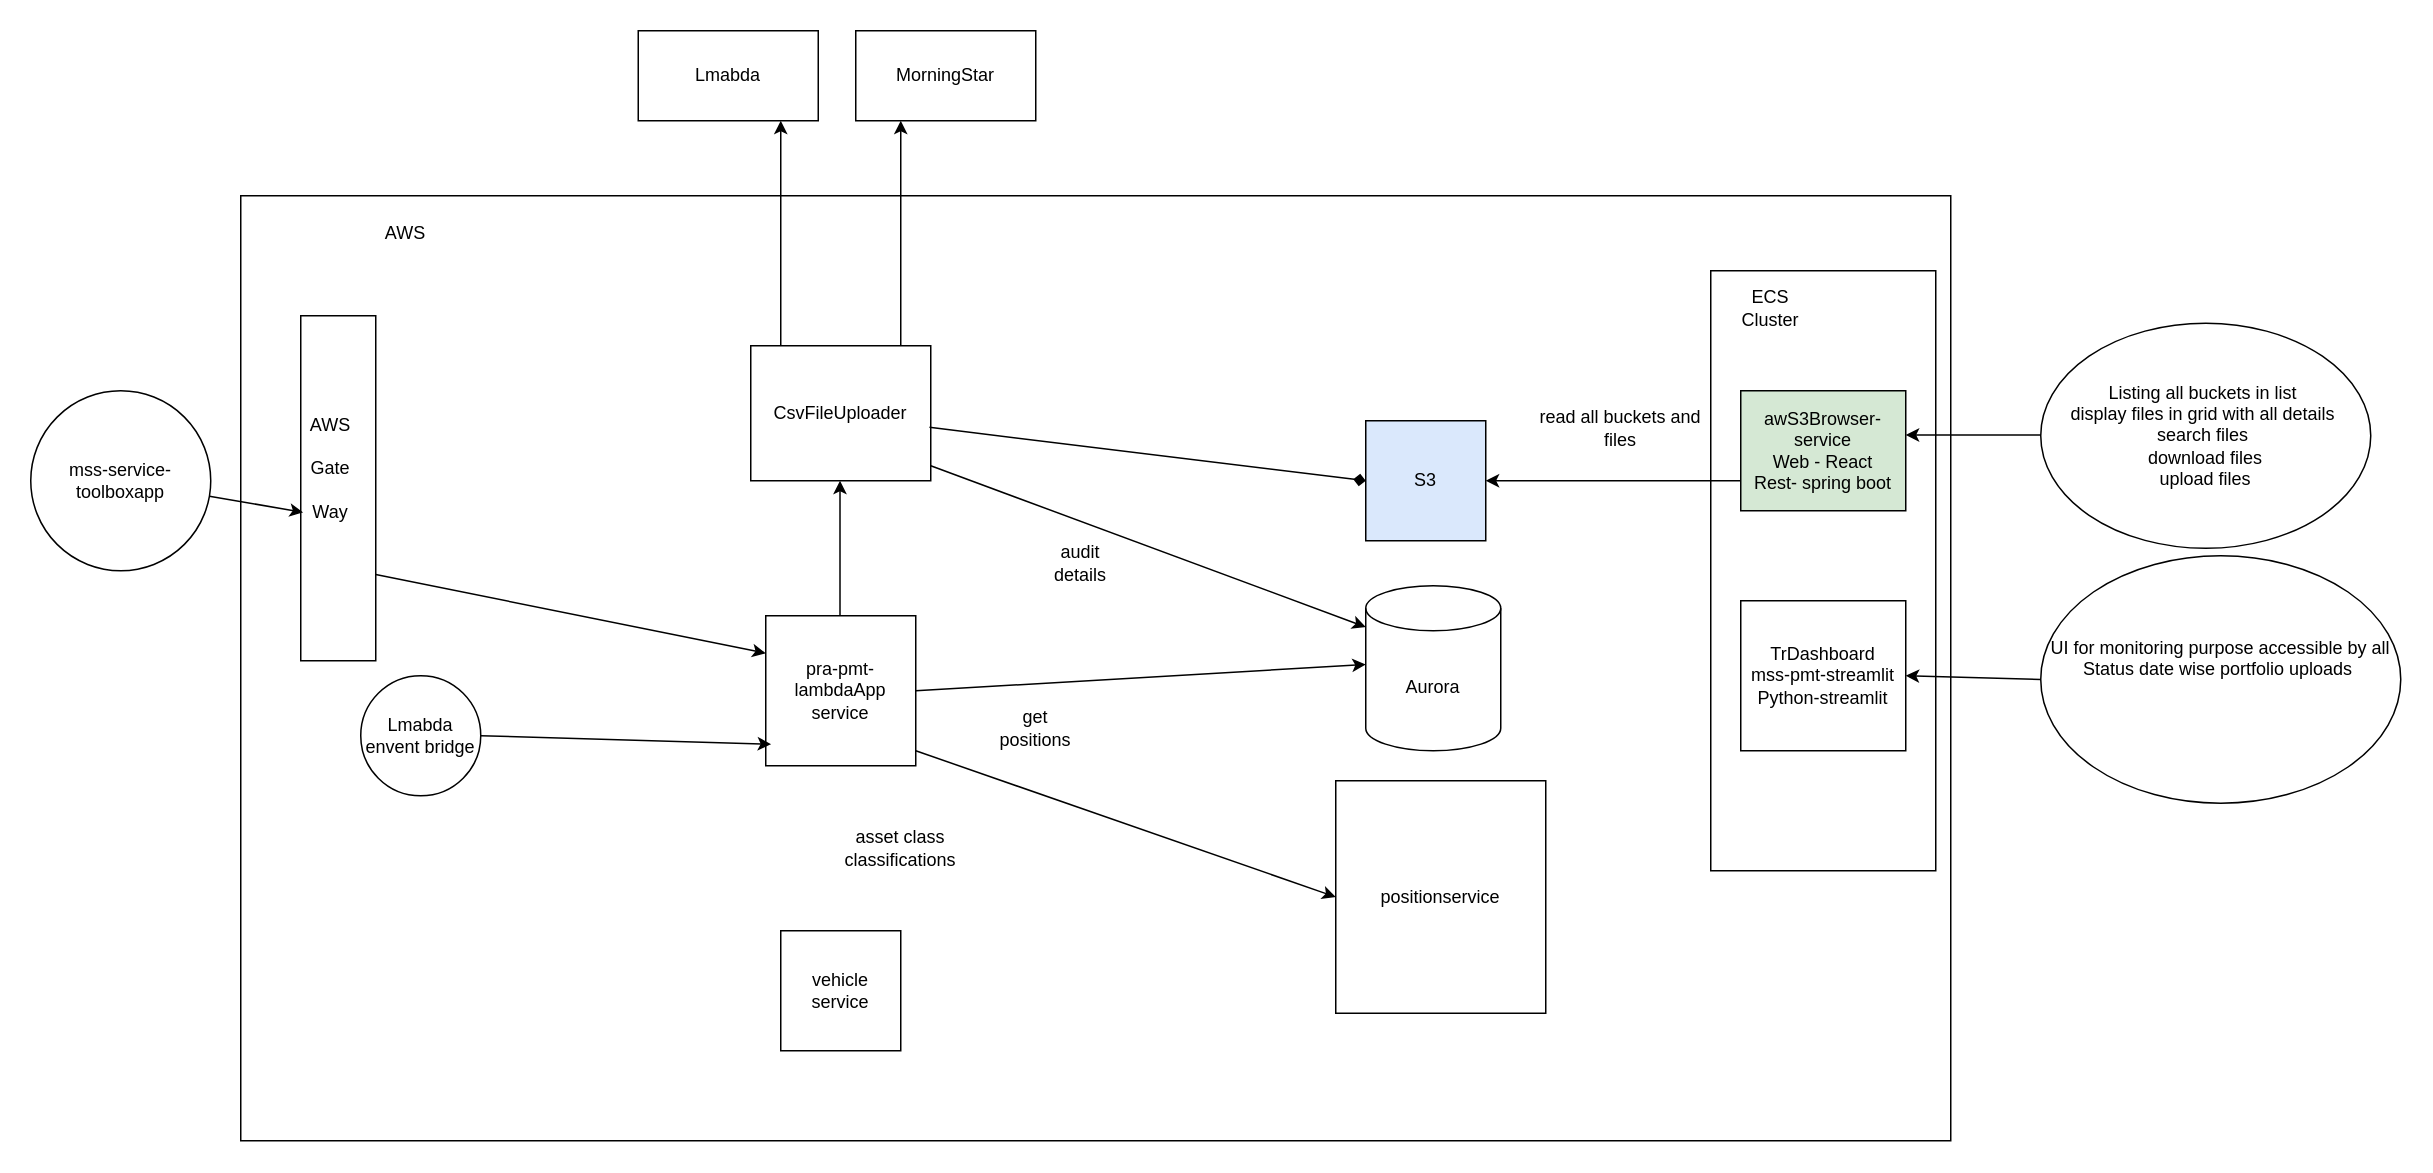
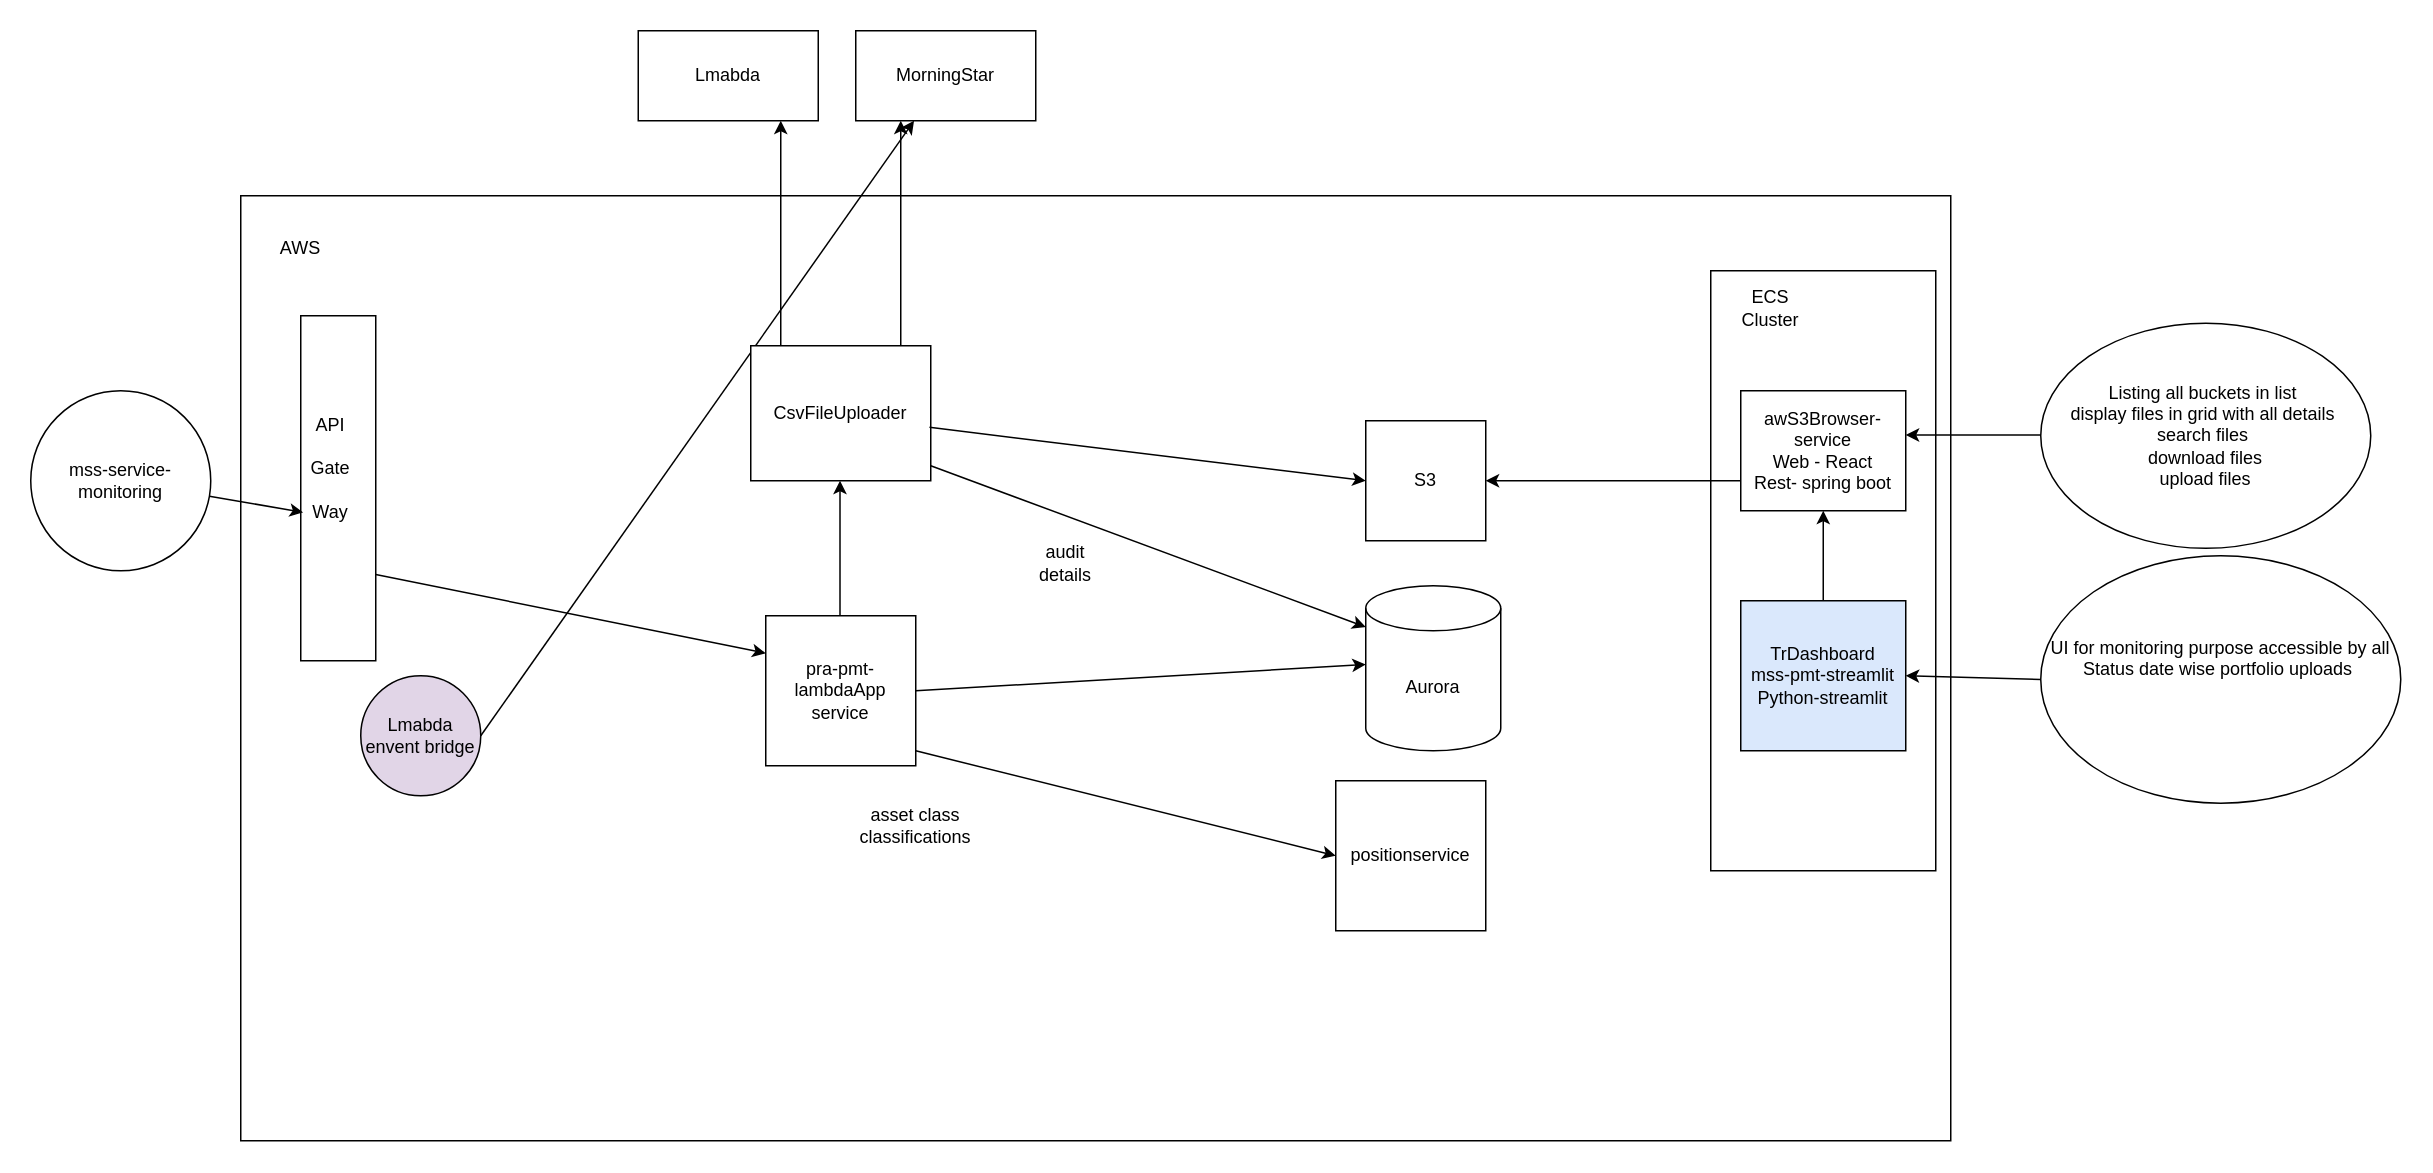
  <mxCell id="0" />
  <mxCell id="1" parent="0" />
  <mxCell id="2" value="" style="rounded=0;whiteSpace=wrap;html=1;" vertex="1" parent="1"><mxGeometry x="1150" y="210" width="120" height="60" as="geometry" /></mxCell>
  <mxCell id="3" value="" style="rounded=0;whiteSpace=wrap;html=1;" vertex="1" parent="1"><mxGeometry x="1140" y="220" width="150" height="320" as="geometry" /></mxCell>
  <mxCell id="4" value="" style="rounded=0;whiteSpace=wrap;html=1;" vertex="1" parent="1"><mxGeometry x="160" y="130" width="1140" height="630" as="geometry" /></mxCell>
  <mxCell id="5" value="pra-pmt-lambdaApp service" style="whiteSpace=wrap;html=1;aspect=fixed;" vertex="1" parent="1"><mxGeometry x="510" y="410" width="100" height="100" as="geometry" /></mxCell>
- <mxCell id="6" value="positionservice" style="whiteSpace=wrap;html=1;aspect=fixed;" vertex="1" parent="1"><mxGeometry x="890" y="520" width="140" height="155" as="geometry" /></mxCell>
+ <mxCell id="6" value="positionservice" style="whiteSpace=wrap;html=1;aspect=fixed;" vertex="1" parent="1"><mxGeometry x="890" y="520" width="100" height="100" as="geometry" /></mxCell>
  <mxCell id="7" value="" style="endArrow=classic;html=1;rounded=0;entryX=0;entryY=0.5;entryDx=0;entryDy=0;" edge="1" parent="1" target="6"><mxGeometry width="50" height="50" relative="1" as="geometry"><mxPoint x="610" y="500" as="sourcePoint" /><mxPoint x="680" y="430" as="targetPoint" /></mxGeometry></mxCell>
- <mxCell id="8" value="Lmabda envent bridge" style="ellipse;whiteSpace=wrap;html=1;aspect=fixed;" vertex="1" parent="1"><mxGeometry x="240" y="450" width="80" height="80" as="geometry" /></mxCell>
- <mxCell id="9" value="" style="endArrow=classic;html=1;rounded=0;entryX=0.036;entryY=0.856;entryDx=0;entryDy=0;exitX=1;exitY=0.5;exitDx=0;exitDy=0;entryPerimeter=0;" edge="1" parent="1" source="8" target="5"><mxGeometry width="50" height="50" relative="1" as="geometry"><mxPoint x="470" y="400" as="sourcePoint" /><mxPoint x="520" y="350" as="targetPoint" /></mxGeometry></mxCell>
- <mxCell id="10" value="vehicle service" style="whiteSpace=wrap;html=1;aspect=fixed;" vertex="1" parent="1"><mxGeometry x="520" y="620" width="80" height="80" as="geometry" /></mxCell>
+ <mxCell id="8" value="Lmabda envent bridge" style="ellipse;whiteSpace=wrap;html=1;aspect=fixed;fillColor=#e1d5e7;" vertex="1" parent="1"><mxGeometry x="240" y="450" width="80" height="80" as="geometry" /></mxCell>
+ <mxCell id="9" value="" style="endArrow=classic;html=1;rounded=0;exitX=1;exitY=0.5;exitDx=0;exitDy=0;" edge="1" parent="1" source="8" target="24"><mxGeometry width="50" height="50" relative="1" as="geometry"><mxPoint x="470" y="400" as="sourcePoint" /><mxPoint x="520" y="350" as="targetPoint" /></mxGeometry></mxCell>
  <mxCell id="11" value="" style="endArrow=classic;html=1;rounded=0;" edge="1" parent="1"><mxGeometry width="50" height="50" relative="1" as="geometry"><mxPoint x="559.5" y="410" as="sourcePoint" /><mxPoint x="559.5" y="320" as="targetPoint" /></mxGeometry></mxCell>
- <mxCell id="12" value="get positions" style="text;html=1;align=center;verticalAlign=middle;whiteSpace=wrap;rounded=0;" vertex="1" parent="1"><mxGeometry x="660" y="470" width="60" height="30" as="geometry" /></mxCell>
- <mxCell id="13" value="asset class classifications" style="text;html=1;align=center;verticalAlign=middle;whiteSpace=wrap;rounded=0;" vertex="1" parent="1"><mxGeometry x="570" y="550" width="60" height="30" as="geometry" /></mxCell>
+ <mxCell id="13" value="asset class classifications" style="text;html=1;align=center;verticalAlign=middle;whiteSpace=wrap;rounded=0;" vertex="1" parent="1"><mxGeometry x="580" y="535" width="60" height="30" as="geometry" /></mxCell>
  <mxCell id="14" value="Aurora" style="shape=cylinder3;whiteSpace=wrap;html=1;boundedLbl=1;backgroundOutline=1;size=15;" vertex="1" parent="1"><mxGeometry x="910" y="390" width="90" height="110" as="geometry" /></mxCell>
- <mxCell id="15" value="S3" style="whiteSpace=wrap;html=1;aspect=fixed;fillColor=#dae8fc;" vertex="1" parent="1"><mxGeometry x="910" y="280" width="80" height="80" as="geometry" /></mxCell>
+ <mxCell id="15" value="S3" style="whiteSpace=wrap;html=1;aspect=fixed;" vertex="1" parent="1"><mxGeometry x="910" y="280" width="80" height="80" as="geometry" /></mxCell>
  <mxCell id="16" value="" style="endArrow=classic;html=1;rounded=0;entryX=0;entryY=0;entryDx=0;entryDy=52.5;entryPerimeter=0;" edge="1" parent="1" target="14"><mxGeometry width="50" height="50" relative="1" as="geometry"><mxPoint x="610" y="460" as="sourcePoint" /><mxPoint x="660" y="410" as="targetPoint" /></mxGeometry></mxCell>
  <mxCell id="17" value="CsvFileUploader" style="rounded=0;whiteSpace=wrap;html=1;" vertex="1" parent="1"><mxGeometry x="500" y="230" width="120" height="90" as="geometry" /></mxCell>
  <mxCell id="18" value="" style="rounded=0;whiteSpace=wrap;html=1;" vertex="1" parent="1"><mxGeometry y="210" width="50" height="230" as="geometry" x="200" /></mxCell>
  <mxCell id="19" value="" style="endArrow=classic;html=1;rounded=0;entryX=0;entryY=0.25;entryDx=0;entryDy=0;exitX=1;exitY=0.75;exitDx=0;exitDy=0;" edge="1" parent="1" source="18" target="5"><mxGeometry width="50" height="50" relative="1" as="geometry"><mxPoint x="110" y="380" as="sourcePoint" /><mxPoint x="160" y="330" as="targetPoint" /></mxGeometry></mxCell>
  <mxCell id="20" value="" style="endArrow=classic;html=1;rounded=0;entryX=0.032;entryY=0.57;entryDx=0;entryDy=0;entryPerimeter=0;" edge="1" parent="1" source="41" target="18"><mxGeometry width="50" height="50" relative="1" as="geometry"><mxPoint x="-20" y="340" as="sourcePoint" /><mxPoint x="30" y="290" as="targetPoint" /></mxGeometry></mxCell>
- <mxCell id="21" value="&lt;div&gt;&lt;br&gt;&lt;/div&gt;&lt;div&gt;&lt;br&gt;&lt;/div&gt;&lt;div&gt;&lt;br&gt;&lt;/div&gt;AWS&lt;div&gt;&lt;br&gt;&lt;/div&gt;&lt;div&gt;Gate&lt;/div&gt;&lt;div&gt;&lt;br&gt;&lt;/div&gt;&lt;div&gt;Way&lt;/div&gt;" style="text;html=1;align=center;verticalAlign=middle;whiteSpace=wrap;rounded=0;" vertex="1" parent="1"><mxGeometry x="190" y="250" width="60" height="80" as="geometry" /></mxCell>
- <mxCell id="22" value="AWS" style="text;html=1;align=center;verticalAlign=middle;whiteSpace=wrap;rounded=0;" vertex="1" parent="1"><mxGeometry x="240" y="140" width="60" height="30" as="geometry" /></mxCell>
- <mxCell id="23" value="" style="endArrow=diamond;html=1;rounded=0;entryX=0;entryY=0.5;entryDx=0;entryDy=0;exitX=0.993;exitY=0.604;exitDx=0;exitDy=0;exitPerimeter=0;" edge="1" parent="1" source="17" target="15"><mxGeometry width="50" height="50" relative="1" as="geometry"><mxPoint x="620" y="270" as="sourcePoint" /><mxPoint x="670" y="220" as="targetPoint" /></mxGeometry></mxCell>
+ <mxCell id="21" value="&lt;div&gt;&lt;br&gt;&lt;/div&gt;&lt;div&gt;&lt;br&gt;&lt;/div&gt;&lt;div&gt;&lt;br&gt;&lt;/div&gt;API&lt;div&gt;&lt;br&gt;&lt;/div&gt;&lt;div&gt;Gate&lt;/div&gt;&lt;div&gt;&lt;br&gt;&lt;/div&gt;&lt;div&gt;Way&lt;/div&gt;" style="text;html=1;align=center;verticalAlign=middle;whiteSpace=wrap;rounded=0;" vertex="1" parent="1"><mxGeometry x="190" y="250" width="60" height="80" as="geometry" /></mxCell>
+ <mxCell id="22" value="AWS" style="text;html=1;align=center;verticalAlign=middle;whiteSpace=wrap;rounded=0;" vertex="1" parent="1"><mxGeometry x="170" y="150" width="60" height="30" as="geometry" /></mxCell>
+ <mxCell id="23" value="" style="endArrow=classic;html=1;rounded=0;entryX=0;entryY=0.5;entryDx=0;entryDy=0;exitX=0.993;exitY=0.604;exitDx=0;exitDy=0;exitPerimeter=0;" edge="1" parent="1" source="17" target="15"><mxGeometry width="50" height="50" relative="1" as="geometry"><mxPoint x="620" y="270" as="sourcePoint" /><mxPoint x="670" y="220" as="targetPoint" /></mxGeometry></mxCell>
  <mxCell id="24" value="MorningStar" style="rounded=0;whiteSpace=wrap;html=1;" vertex="1" parent="1"><mxGeometry x="570" y="20" width="120" height="60" as="geometry" /></mxCell>
  <mxCell id="25" value="Lmabda" style="rounded=0;whiteSpace=wrap;html=1;" vertex="1" parent="1"><mxGeometry x="425" y="20" width="120" height="60" as="geometry" /></mxCell>
  <mxCell id="26" value="" style="endArrow=classic;html=1;rounded=0;" edge="1" parent="1"><mxGeometry width="50" height="50" relative="1" as="geometry"><mxPoint x="520" y="230" as="sourcePoint" /><mxPoint x="520" y="80" as="targetPoint" /></mxGeometry></mxCell>
  <mxCell id="27" value="" style="endArrow=classic;html=1;rounded=0;" edge="1" parent="1"><mxGeometry width="50" height="50" relative="1" as="geometry"><mxPoint x="600" y="230" as="sourcePoint" /><mxPoint x="600" y="80" as="targetPoint" /></mxGeometry></mxCell>
  <mxCell id="28" value="" style="endArrow=classic;html=1;rounded=0;entryX=0;entryY=0;entryDx=0;entryDy=27.5;entryPerimeter=0;" edge="1" parent="1" target="14"><mxGeometry width="50" height="50" relative="1" as="geometry"><mxPoint x="620" y="310" as="sourcePoint" /><mxPoint x="670" y="260" as="targetPoint" /></mxGeometry></mxCell>
- <mxCell id="29" value="audit details" style="text;html=1;align=center;verticalAlign=middle;whiteSpace=wrap;rounded=0;" vertex="1" parent="1"><mxGeometry x="690" y="360" width="60" height="30" as="geometry" /></mxCell>
+ <mxCell id="29" value="audit details" style="text;html=1;align=center;verticalAlign=middle;whiteSpace=wrap;rounded=0;" vertex="1" parent="1"><mxGeometry x="680" y="360" width="60" height="30" as="geometry" /></mxCell>
  <mxCell id="30" value="" style="rounded=0;whiteSpace=wrap;html=1;" vertex="1" parent="1"><mxGeometry x="1140" y="180" width="150" height="400" as="geometry" /></mxCell>
- <mxCell id="31" value="awS3Browser-service&lt;div&gt;Web - React&lt;/div&gt;&lt;div&gt;Rest- spring boot&lt;/div&gt;" style="rounded=0;whiteSpace=wrap;html=1;fillColor=#d5e8d4;" vertex="1" parent="1"><mxGeometry x="1160" y="260" width="110" height="80" as="geometry" /></mxCell>
+ <mxCell id="31" value="awS3Browser-service&lt;div&gt;Web - React&lt;/div&gt;&lt;div&gt;Rest- spring boot&lt;/div&gt;" style="rounded=0;whiteSpace=wrap;html=1;" vertex="1" parent="1"><mxGeometry x="1160" y="260" width="110" height="80" as="geometry" /></mxCell>
  <mxCell id="32" value="" style="endArrow=classic;html=1;rounded=0;exitX=0;exitY=0.75;exitDx=0;exitDy=0;" edge="1" parent="1" source="31"><mxGeometry width="50" height="50" relative="1" as="geometry"><mxPoint x="940" y="370" as="sourcePoint" /><mxPoint x="990" y="320" as="targetPoint" /></mxGeometry></mxCell>
- <mxCell id="33" value="read all buckets and files" style="text;html=1;align=center;verticalAlign=middle;whiteSpace=wrap;rounded=0;" vertex="1" parent="1"><mxGeometry x="1020" y="260" width="120" height="50" as="geometry" /></mxCell>
- <mxCell id="34" value="TrDashboard&lt;div&gt;mss-pmt-streamlit&lt;/div&gt;&lt;div&gt;Python-streamlit&lt;/div&gt;" style="rounded=0;whiteSpace=wrap;html=1;" vertex="1" parent="1"><mxGeometry x="1160" y="400" width="110" height="100" as="geometry" /></mxCell>
+ <mxCell id="34" value="TrDashboard&lt;div&gt;mss-pmt-streamlit&lt;/div&gt;&lt;div&gt;Python-streamlit&lt;/div&gt;" style="rounded=0;whiteSpace=wrap;html=1;fillColor=#dae8fc;" vertex="1" parent="1"><mxGeometry x="1160" y="400" width="110" height="100" as="geometry" /></mxCell>
  <mxCell id="35" value="ECS Cluster" style="text;html=1;align=center;verticalAlign=middle;whiteSpace=wrap;rounded=0;" vertex="1" parent="1"><mxGeometry x="1150" y="190" width="60" height="30" as="geometry" /></mxCell>
+ <mxCell id="36" value="" style="endArrow=classic;html=1;rounded=0;exitX=0.5;exitY=0;exitDx=0;exitDy=0;entryX=0.5;entryY=1;entryDx=0;entryDy=0;" edge="1" parent="1" source="34" target="31"><mxGeometry width="50" height="50" relative="1" as="geometry"><mxPoint x="1170" y="390" as="sourcePoint" /><mxPoint x="1220" y="340" as="targetPoint" /></mxGeometry></mxCell>
  <mxCell id="37" value="UI for monitoring purpose accessible by all&lt;div&gt;Status date wise portfolio uploads&amp;nbsp;&lt;/div&gt;&lt;div&gt;&lt;br&gt;&lt;/div&gt;&lt;div&gt;&lt;br&gt;&lt;/div&gt;" style="ellipse;whiteSpace=wrap;html=1;" vertex="1" parent="1"><mxGeometry x="1360" y="370" width="240" height="165" as="geometry" /></mxCell>
  <mxCell id="38" value="Listing all buckets in list&amp;nbsp;&lt;div&gt;display files in grid with all details&amp;nbsp;&lt;/div&gt;&lt;div&gt;search files&amp;nbsp;&lt;/div&gt;&lt;div&gt;download files&lt;/div&gt;&lt;div&gt;upload files&lt;/div&gt;" style="ellipse;whiteSpace=wrap;html=1;" vertex="1" parent="1"><mxGeometry x="1360" y="215" width="220" height="150" as="geometry" /></mxCell>
  <mxCell id="39" value="" style="endArrow=classic;html=1;rounded=0;exitX=0;exitY=0.5;exitDx=0;exitDy=0;" edge="1" parent="1" source="37"><mxGeometry width="50" height="50" relative="1" as="geometry"><mxPoint x="1220" y="500" as="sourcePoint" /><mxPoint x="1270" y="450" as="targetPoint" /></mxGeometry></mxCell>
  <mxCell id="40" value="" style="endArrow=classic;html=1;rounded=0;exitX=0;exitY=0.5;exitDx=0;exitDy=0;" edge="1" parent="1"><mxGeometry width="50" height="50" relative="1" as="geometry"><mxPoint x="1360" y="289.5" as="sourcePoint" /><mxPoint x="1270" y="289.5" as="targetPoint" /></mxGeometry></mxCell>
- <mxCell id="41" value="mss-service-toolboxapp" style="ellipse;whiteSpace=wrap;html=1;aspect=fixed;" vertex="1" parent="1"><mxGeometry x="20" y="260" width="120" height="120" as="geometry" /></mxCell>
+ <mxCell id="41" value="mss-service-monitoring" style="ellipse;whiteSpace=wrap;html=1;aspect=fixed;" vertex="1" parent="1"><mxGeometry x="20" y="260" width="120" height="120" as="geometry" /></mxCell>
